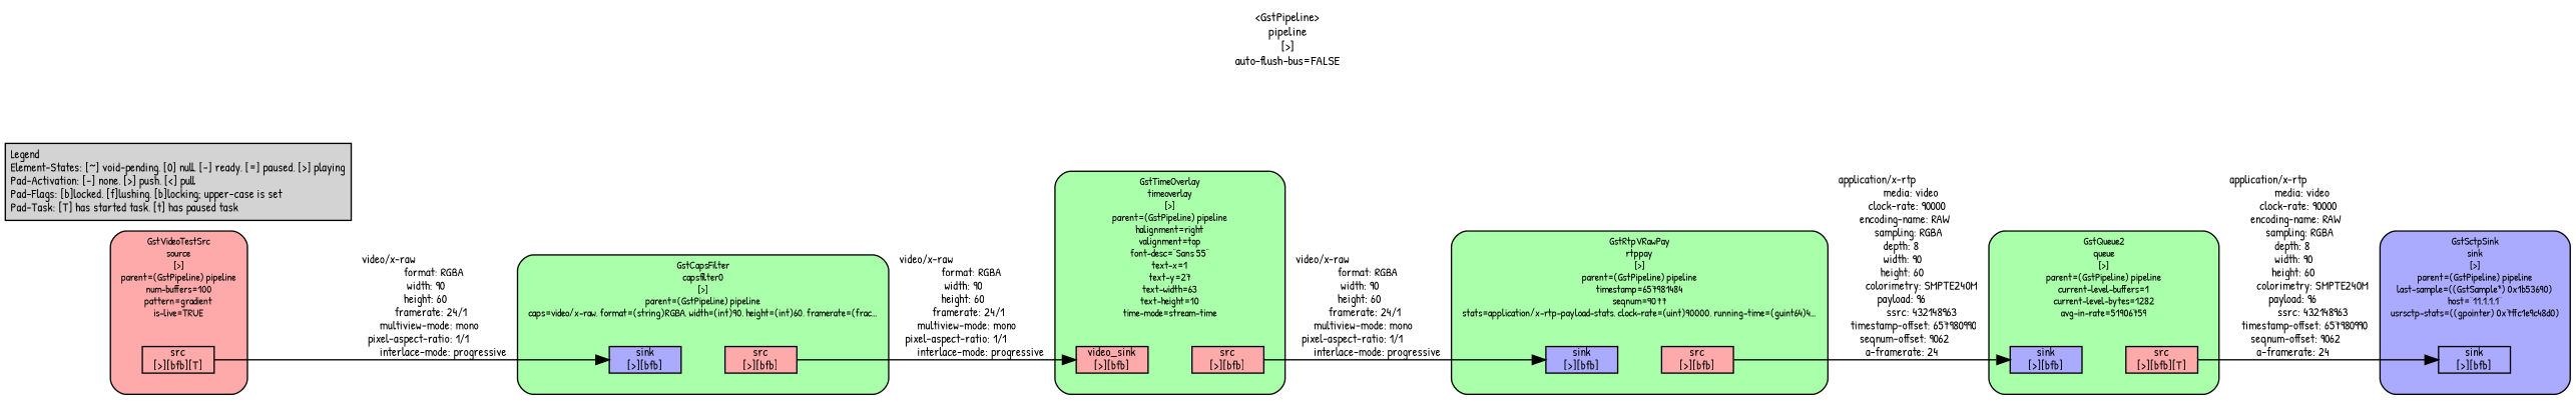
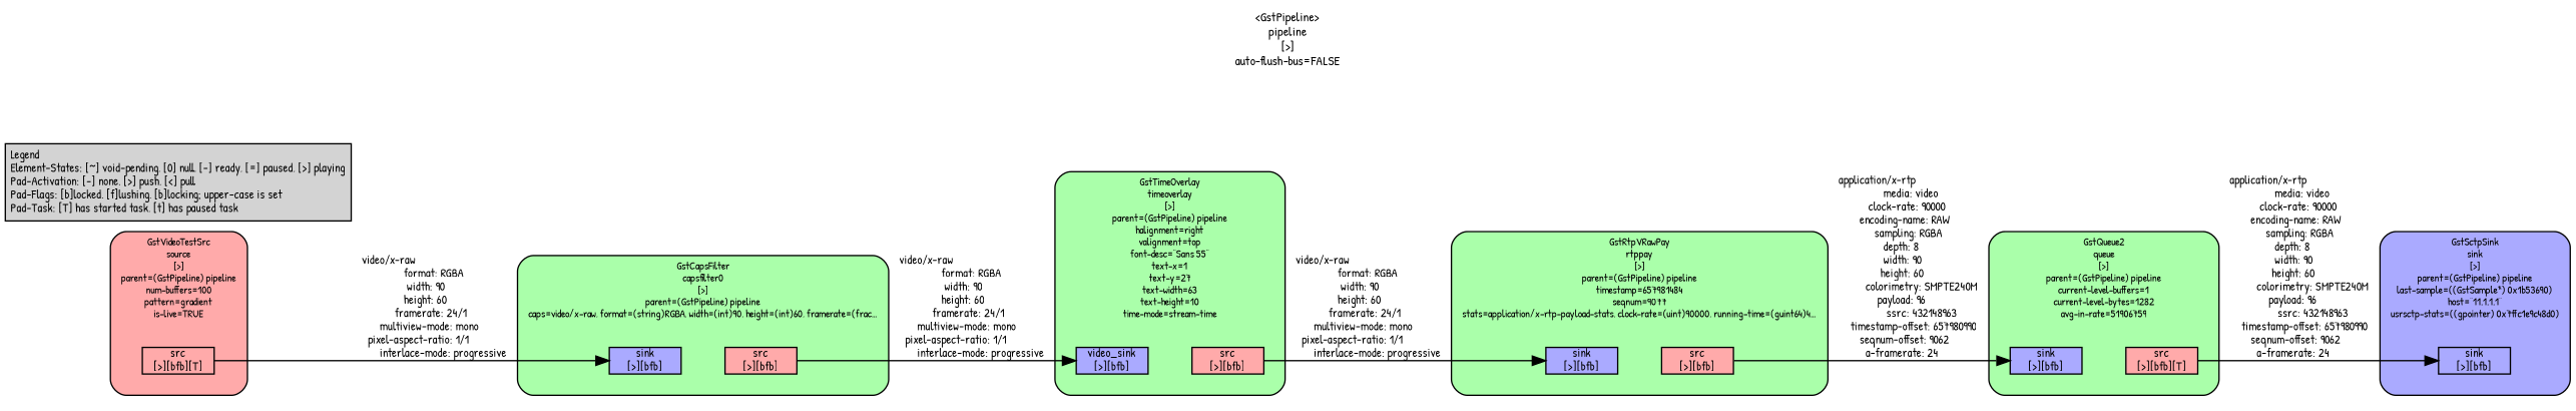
  digraph {
    fontname="Patrick Hand"
    fontsize=10
    label="<GstPipeline>\npipeline\n[>]\nauto-flush-bus=FALSE"
    labelloc=t
    nodesep=.1
    rankdir=LR
    ranksep=.2
    node [color=black fillcolor="#aaaaff" fontname="Patrick Hand" fontsize=9 margin="0.0,0.0" shape=box style="filled,solid"]
    edge [fontname="Patrick Hand" fontsize=9 labelfontsize=6]
    n1 [height=0.2 label="sink\n[>][bfb]"]
    n2 [fillcolor="#ffaaaa" height=0.2 label="src\n[>][bfb]"]
    n3 [height=0.2 label="sink\n[>][bfb]"]
    n4 [height=0.2 label="sink\n[>][bfb]"]
    n5 [fillcolor="#ffaaaa" height=0.2 label="src\n[>][bfb][T]"]
    n6 [height=0.2 label="sink\n[>][bfb]"]
    n7 [fillcolor="#ffaaaa" height=0.2 label="src\n[>][bfb]"]
-   n8 [fillcolor="#ffaaaa" height=0.2 label="video_sink\n[>][bfb]"]
+   n8 [height=0.2 label="video_sink\n[>][bfb]"]
    n9 [fillcolor="#ffaaaa" height=0.2 label="src\n[>][bfb]"]
    n10 [fillcolor="#ffaaaa" height=0.2 label="src\n[>][bfb][T]"]
    n11 [label="Legend\lElement-States: [~] void-pending, [0] null, [-] ready, [=] paused, [>] playing\lPad-Activation: [-] none, [>] push, [<] pull\lPad-Flags: [b]locked, [f]lushing, [b]locking; upper-case is set\lPad-Task: [T] has started task, [t] has paused task\l" margin="0.05,0.05" style=filled color="" fillcolor=""]
    subgraph cluster_1 {
      color=black
      fillcolor="#aaffaa"
      fontsize=8
      label="GstCapsFilter\ncapsfilter0\n[>]\nparent=(GstPipeline) pipeline\ncaps=video/x-raw, format=(string)RGBA, width=(int)90, height=(int)60, framerate=(frac…"
      style="filled,rounded"
      subgraph cluster_2 {
        color=black
        fillcolor="#aaffaa"
        fontsize=8
        label=""
        style=invis
        n1
      }
      subgraph cluster_3 {
        color=black
        fillcolor="#aaffaa"
        fontsize=8
        label=""
        style=invis
        n2
      }
    }
    subgraph cluster_4 {
      color=black
      fillcolor="#aaaaff"
      fontsize=8
      label="GstSctpSink\nsink\n[>]\nparent=(GstPipeline) pipeline\nlast-sample=((GstSample*) 0x1b53690)\nhost=\"11.1.1.1\"\nusrsctp-stats=((gpointer) 0x7ffc1e9c48d0)"
      style="filled,rounded"
      subgraph cluster_5 {
        color=black
        fillcolor="#aaaaff"
        fontsize=8
        label=""
        style=invis
        n3
      }
    }
    subgraph cluster_6 {
      color=black
      fillcolor="#aaffaa"
      fontsize=8
      label="GstQueue2\nqueue\n[>]\nparent=(GstPipeline) pipeline\ncurrent-level-buffers=1\ncurrent-level-bytes=1282\navg-in-rate=51906759"
      style="filled,rounded"
      subgraph cluster_7 {
        color=black
        fillcolor="#aaffaa"
        fontsize=8
        label=""
        style=invis
        n4
      }
      subgraph cluster_8 {
        color=black
        fillcolor="#aaffaa"
        fontsize=8
        label=""
        style=invis
        n5
      }
    }
    subgraph cluster_9 {
      color=black
      fillcolor="#aaffaa"
      fontsize=8
      label="GstRtpVRawPay\nrtppay\n[>]\nparent=(GstPipeline) pipeline\ntimestamp=657981484\nseqnum=9077\nstats=application/x-rtp-payload-stats, clock-rate=(uint)90000, running-time=(guint64)4…"
      style="filled,rounded"
      subgraph cluster_10 {
        color=black
        fillcolor="#aaffaa"
        fontsize=8
        label=""
        style=invis
        n6
      }
      subgraph cluster_11 {
        color=black
        fillcolor="#aaffaa"
        fontsize=8
        label=""
        style=invis
        n7
      }
    }
    subgraph cluster_12 {
      color=black
      fillcolor="#aaffaa"
      fontsize=8
      label="GstTimeOverlay\ntimeoverlay\n[>]\nparent=(GstPipeline) pipeline\nhalignment=right\nvalignment=top\nfont-desc=\"Sans 55\"\ntext-x=1\ntext-y=27\ntext-width=63\ntext-height=10\ntime-mode=stream-time"
      style="filled,rounded"
      subgraph cluster_13 {
        color=black
        fillcolor="#aaffaa"
        fontsize=8
        label=""
        style=invis
        n8
      }
      subgraph cluster_14 {
        color=black
        fillcolor="#aaffaa"
        fontsize=8
        label=""
        style=invis
        n9
      }
    }
    subgraph cluster_15 {
      color=black
      fillcolor="#ffaaaa"
      fontsize=8
      label="GstVideoTestSrc\nsource\n[>]\nparent=(GstPipeline) pipeline\nnum-buffers=100\npattern=gradient\nis-live=TRUE"
      style="filled,rounded"
      subgraph cluster_16 {
        color=black
        fillcolor="#ffaaaa"
        fontsize=8
        label=""
        style=invis
        n10
      }
    }
    n1 -> n2 [style=invis]
    n2 -> n8 [label="video/x-raw\l              format: RGBA\l               width: 90\l              height: 60\l           framerate: 24/1\l      multiview-mode: mono\l  pixel-aspect-ratio: 1/1\l      interlace-mode: progressive\l"]
    n4 -> n5 [style=invis]
    n5 -> n3 [label="application/x-rtp\l               media: video\l          clock-rate: 90000\l       encoding-name: RAW\l            sampling: RGBA\l               depth: 8\l               width: 90\l              height: 60\l         colorimetry: SMPTE240M\l             payload: 96\l                ssrc: 432148963\l    timestamp-offset: 657980990\l       seqnum-offset: 9062\l         a-framerate: 24\l"]
    n6 -> n7 [style=invis]
    n7 -> n4 [label="application/x-rtp\l               media: video\l          clock-rate: 90000\l       encoding-name: RAW\l            sampling: RGBA\l               depth: 8\l               width: 90\l              height: 60\l         colorimetry: SMPTE240M\l             payload: 96\l                ssrc: 432148963\l    timestamp-offset: 657980990\l       seqnum-offset: 9062\l         a-framerate: 24\l"]
    n8 -> n9 [style=invis]
    n9 -> n6 [label="video/x-raw\l              format: RGBA\l               width: 90\l              height: 60\l           framerate: 24/1\l      multiview-mode: mono\l  pixel-aspect-ratio: 1/1\l      interlace-mode: progressive\l"]
    n10 -> n1 [label="video/x-raw\l              format: RGBA\l               width: 90\l              height: 60\l           framerate: 24/1\l      multiview-mode: mono\l  pixel-aspect-ratio: 1/1\l      interlace-mode: progressive\l"]
  }
